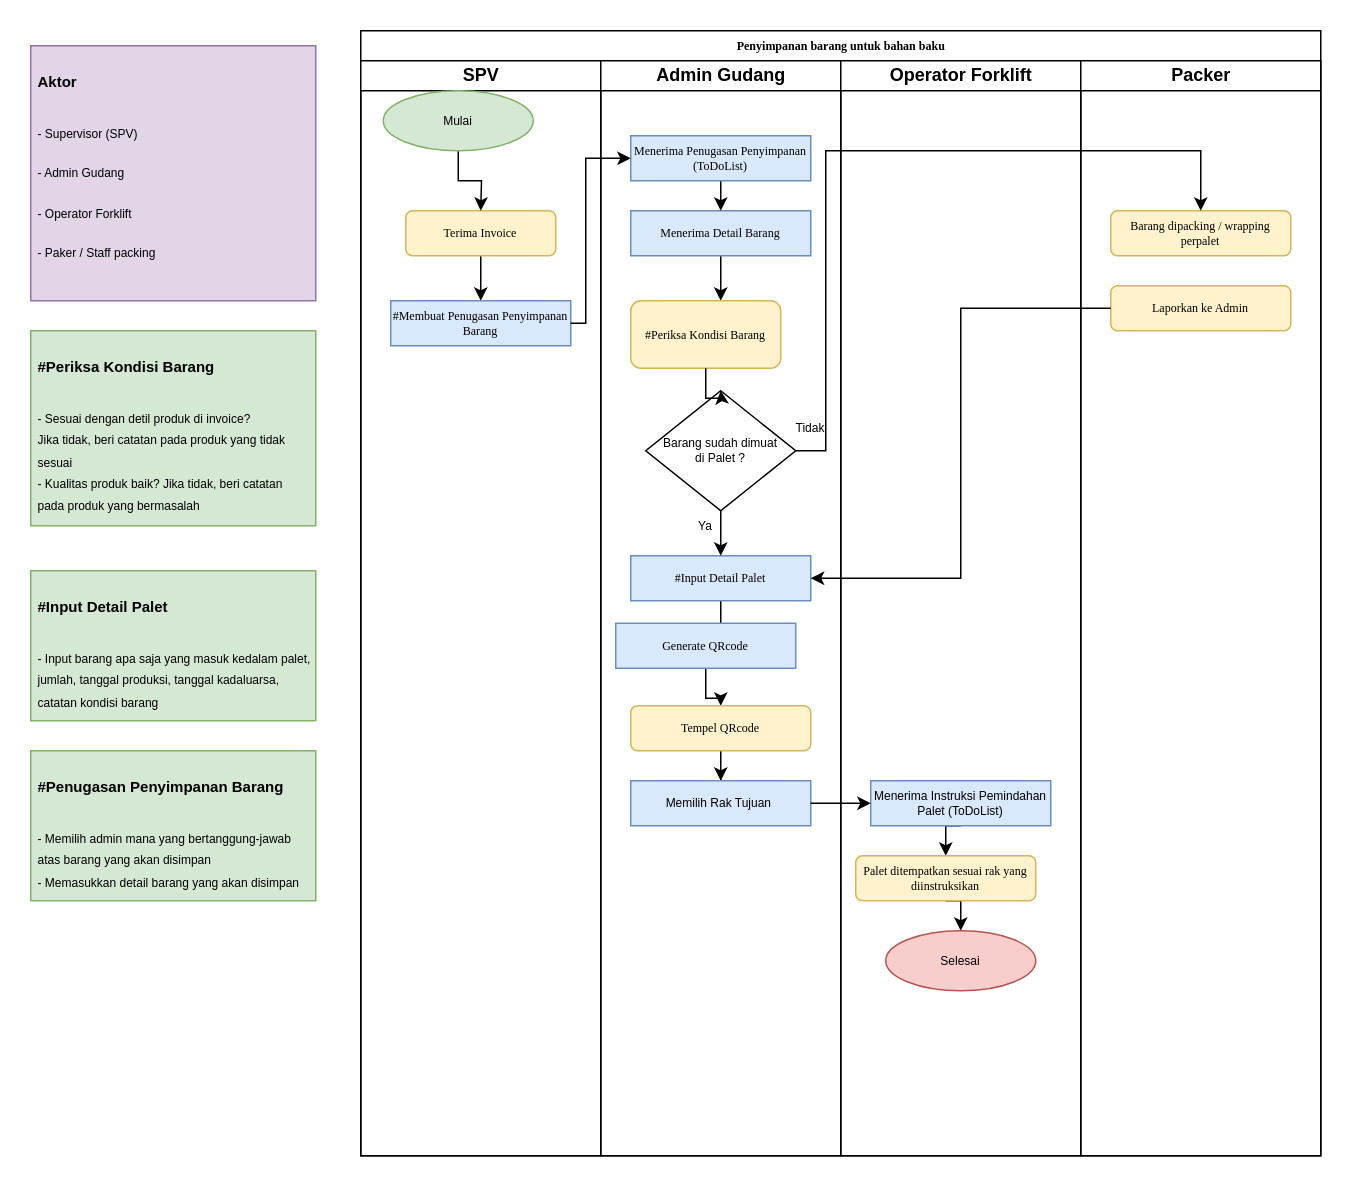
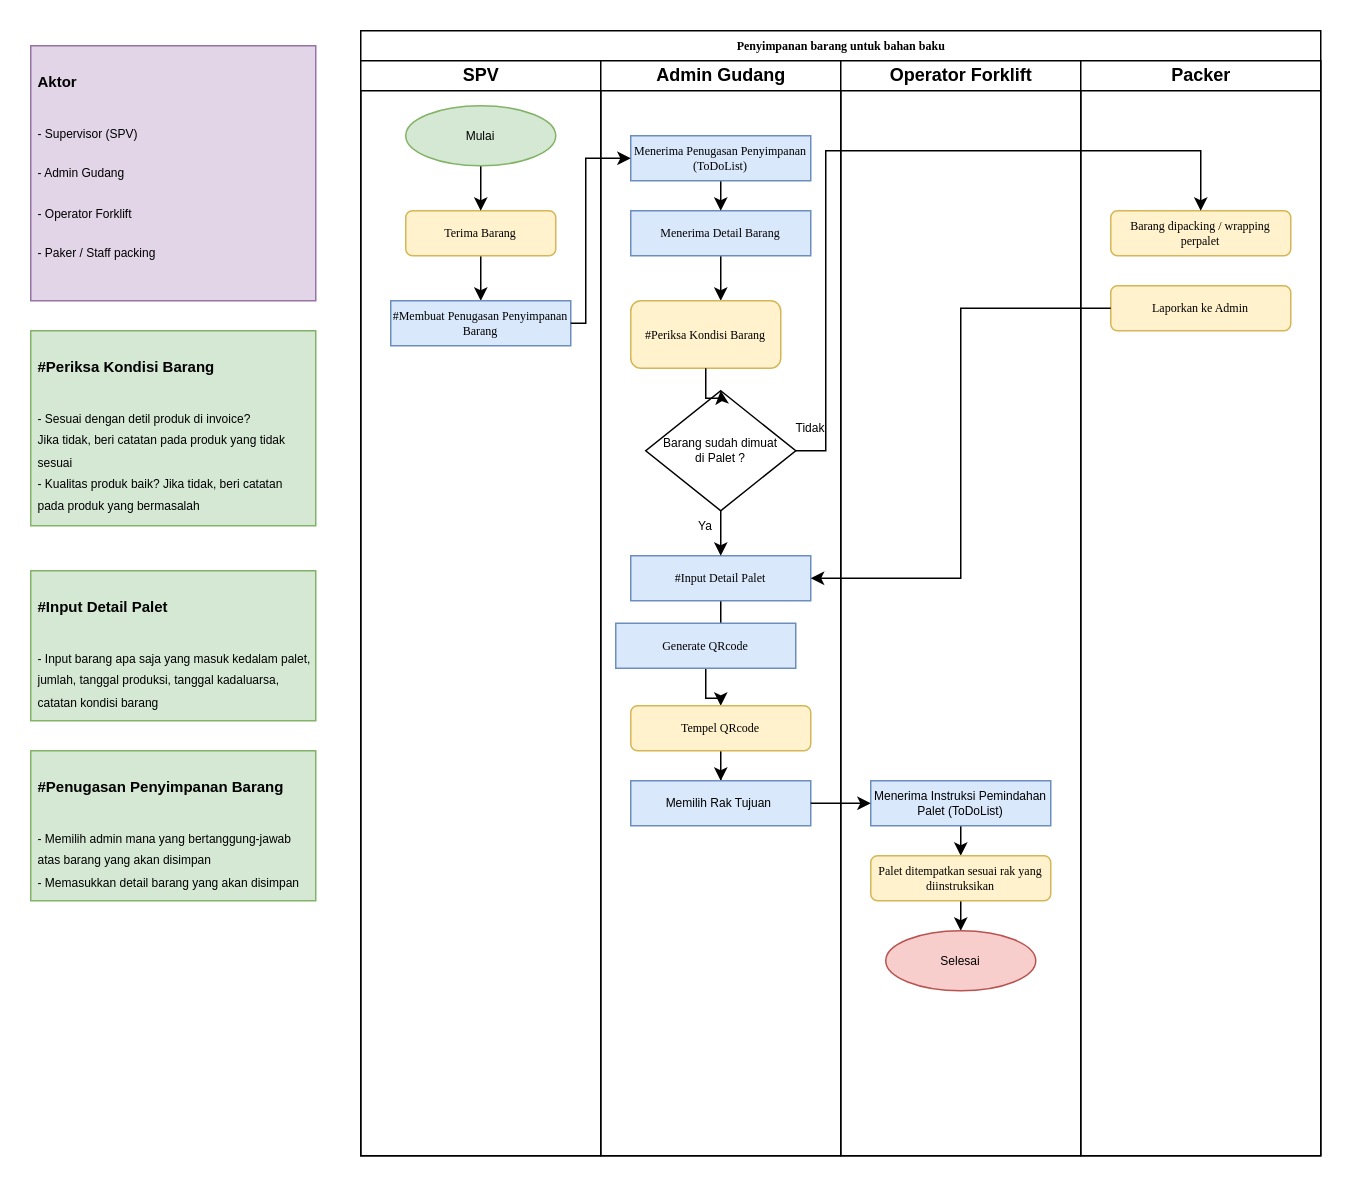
  <mxCell id="0" />
  <mxCell id="1" parent="0" />
  <mxCell id="2" value="Penyimpanan barang untuk bahan baku" style="swimlane;html=1;childLayout=stackLayout;startSize=20;rounded=0;shadow=0;labelBackgroundColor=none;strokeWidth=1;fontFamily=Verdana;fontSize=8;align=center;" parent="1" vertex="1"><mxGeometry x="240" y="20" width="640" height="750" as="geometry" /></mxCell>
  <mxCell id="3" value="SPV" style="swimlane;html=1;startSize=20;" parent="2" vertex="1"><mxGeometry y="20" width="160" height="730" as="geometry" /></mxCell>
  <mxCell id="4" value="" style="edgeStyle=orthogonalEdgeStyle;rounded=0;orthogonalLoop=1;jettySize=auto;html=1;" parent="3" source="5" edge="1"><mxGeometry relative="1" as="geometry"><mxPoint x="80.029" y="160" as="targetPoint" /></mxGeometry></mxCell>
- <mxCell id="5" value="Terima Invoice" style="rounded=1;whiteSpace=wrap;html=1;shadow=0;labelBackgroundColor=none;strokeWidth=1;fontFamily=Verdana;fontSize=8;align=center;fillColor=#fff2cc;strokeColor=#d6b656;" parent="3" vertex="1"><mxGeometry x="30" y="100" width="100" height="30" as="geometry" /></mxCell>
+ <mxCell id="5" value="Terima Barang" style="rounded=1;whiteSpace=wrap;html=1;shadow=0;labelBackgroundColor=none;strokeWidth=1;fontFamily=Verdana;fontSize=8;align=center;fillColor=#fff2cc;strokeColor=#d6b656;" parent="3" vertex="1"><mxGeometry x="30" y="100" width="100" height="30" as="geometry" /></mxCell>
  <mxCell id="6" value="" style="edgeStyle=orthogonalEdgeStyle;rounded=0;orthogonalLoop=1;jettySize=auto;html=1;fontSize=8;" parent="3" source="7" edge="1"><mxGeometry relative="1" as="geometry"><mxPoint x="80" y="100" as="targetPoint" /></mxGeometry></mxCell>
- <mxCell id="7" value="Mulai" style="ellipse;whiteSpace=wrap;html=1;fontSize=8;fillColor=#d5e8d4;strokeColor=#82b366;" parent="3" vertex="1"><mxGeometry x="15" y="20" width="100" height="40" as="geometry" /></mxCell>
+ <mxCell id="7" value="Mulai" style="ellipse;whiteSpace=wrap;html=1;fontSize=8;fillColor=#d5e8d4;strokeColor=#82b366;" parent="3" vertex="1"><mxGeometry x="30" y="30" width="100" height="40" as="geometry" /></mxCell>
  <mxCell id="8" value="&lt;font face=&quot;Verdana&quot;&gt;#Membuat Penugasan Penyimpanan Barang&lt;/font&gt;" style="rounded=0;whiteSpace=wrap;html=1;fontSize=8;fillColor=#dae8fc;strokeColor=#6c8ebf;" parent="3" vertex="1"><mxGeometry x="20" y="160" width="120" height="30" as="geometry" /></mxCell>
  <mxCell id="9" value="Admin Gudang" style="swimlane;html=1;startSize=20;" parent="2" vertex="1"><mxGeometry x="160" y="20" width="160" height="730" as="geometry" /></mxCell>
  <mxCell id="10" value="" style="edgeStyle=orthogonalEdgeStyle;rounded=0;orthogonalLoop=1;jettySize=auto;html=1;exitX=0.5;exitY=1;exitDx=0;exitDy=0;" parent="9" source="14" edge="1"><mxGeometry relative="1" as="geometry"><mxPoint x="80.029" y="135" as="sourcePoint" /><mxPoint x="80" y="160" as="targetPoint" /></mxGeometry></mxCell>
  <mxCell id="11" value="#Periksa Kondisi Barang" style="whiteSpace=wrap;html=1;fontSize=8;fontFamily=Verdana;rounded=1;shadow=0;labelBackgroundColor=none;strokeWidth=1;fillColor=#fff2cc;strokeColor=#d6b656;" parent="9" vertex="1"><mxGeometry x="20" y="160" width="100" height="45" as="geometry" /></mxCell>
  <mxCell id="12" value="Barang sudah dimuat &lt;br&gt;di Palet ?" style="rhombus;whiteSpace=wrap;html=1;fontSize=8;" parent="9" vertex="1"><mxGeometry x="30" y="220" width="100" height="80" as="geometry" /></mxCell>
  <mxCell id="13" value="Ya" style="text;html=1;strokeColor=none;fillColor=none;align=center;verticalAlign=middle;whiteSpace=wrap;rounded=0;fontSize=8;" parent="9" vertex="1"><mxGeometry x="40" y="300" width="60" height="20" as="geometry" /></mxCell>
  <mxCell id="14" value="&lt;span style=&quot;font-family: Verdana;&quot;&gt;Menerima Detail Barang&lt;/span&gt;" style="rounded=0;whiteSpace=wrap;html=1;fontSize=8;fillColor=#dae8fc;strokeColor=#6c8ebf;" parent="9" vertex="1"><mxGeometry x="20" y="100" width="120" height="30" as="geometry" /></mxCell>
  <mxCell id="15" value="" style="edgeStyle=orthogonalEdgeStyle;rounded=0;orthogonalLoop=1;jettySize=auto;html=1;fontSize=8;" parent="9" source="16" target="18" edge="1"><mxGeometry relative="1" as="geometry" /></mxCell>
  <mxCell id="16" value="&lt;font face=&quot;Verdana&quot;&gt;#Input Detail Palet&lt;/font&gt;" style="rounded=0;whiteSpace=wrap;html=1;fontSize=8;fillColor=#dae8fc;strokeColor=#6c8ebf;" parent="9" vertex="1"><mxGeometry x="20" y="330" width="120" height="30" as="geometry" /></mxCell>
  <mxCell id="17" value="" style="edgeStyle=orthogonalEdgeStyle;rounded=0;orthogonalLoop=1;jettySize=auto;html=1;fontSize=8;" parent="9" source="18" target="20" edge="1"><mxGeometry relative="1" as="geometry" /></mxCell>
  <mxCell id="18" value="&lt;font face=&quot;Verdana&quot;&gt;Generate QRcode&lt;/font&gt;" style="rounded=0;whiteSpace=wrap;html=1;fontSize=8;fillColor=#dae8fc;strokeColor=#6c8ebf;" parent="9" vertex="1"><mxGeometry x="10" y="375" width="120" height="30" as="geometry" /></mxCell>
  <mxCell id="19" value="" style="edgeStyle=orthogonalEdgeStyle;rounded=0;orthogonalLoop=1;jettySize=auto;html=1;fontSize=8;" parent="9" source="20" target="21" edge="1"><mxGeometry relative="1" as="geometry" /></mxCell>
  <mxCell id="20" value="Tempel QRcode" style="whiteSpace=wrap;html=1;fontSize=8;fontFamily=Verdana;rounded=1;shadow=0;labelBackgroundColor=none;strokeWidth=1;fillColor=#fff2cc;strokeColor=#d6b656;" parent="9" vertex="1"><mxGeometry x="20" y="430" width="120" height="30" as="geometry" /></mxCell>
  <mxCell id="21" value="&lt;span style=&quot;text-align: left;&quot;&gt;Memilih Rak Tujuan&amp;nbsp;&lt;/span&gt;" style="rounded=0;whiteSpace=wrap;html=1;fontSize=8;fillColor=#dae8fc;strokeColor=#6c8ebf;" parent="9" vertex="1"><mxGeometry x="20" y="480" width="120" height="30" as="geometry" /></mxCell>
  <mxCell id="22" value="Tidak" style="text;html=1;strokeColor=none;fillColor=none;align=center;verticalAlign=middle;whiteSpace=wrap;rounded=0;fontSize=8;" parent="9" vertex="1"><mxGeometry x="130" y="240" width="20" height="10" as="geometry" /></mxCell>
  <mxCell id="23" style="edgeStyle=orthogonalEdgeStyle;rounded=0;orthogonalLoop=1;jettySize=auto;html=1;exitX=0.5;exitY=1;exitDx=0;exitDy=0;entryX=0.5;entryY=0;entryDx=0;entryDy=0;fontSize=10;" edge="1" parent="9" source="24" target="14"><mxGeometry relative="1" as="geometry" /></mxCell>
  <mxCell id="24" value="&lt;span style=&quot;font-family: Verdana;&quot;&gt;Menerima Penugasan Penyimpanan&lt;/span&gt;&lt;br style=&quot;font-family: Verdana;&quot;&gt;&lt;span style=&quot;font-family: Verdana;&quot;&gt;(ToDoList)&lt;/span&gt;" style="rounded=0;whiteSpace=wrap;html=1;fontSize=8;fillColor=#dae8fc;strokeColor=#6c8ebf;" vertex="1" parent="9"><mxGeometry x="20" y="50" width="120" height="30" as="geometry" /></mxCell>
  <mxCell id="25" value="Operator Forklift" style="swimlane;html=1;startSize=20;" parent="2" vertex="1"><mxGeometry x="320" y="20" width="160" height="730" as="geometry" /></mxCell>
  <mxCell id="26" style="edgeStyle=orthogonalEdgeStyle;rounded=0;orthogonalLoop=1;jettySize=auto;html=1;exitX=0.5;exitY=1;exitDx=0;exitDy=0;entryX=0.5;entryY=0;entryDx=0;entryDy=0;fontSize=8;" parent="25" source="27" target="29" edge="1"><mxGeometry relative="1" as="geometry" /></mxCell>
  <mxCell id="27" value="&lt;span style=&quot;text-align: left;&quot;&gt;Menerima Instruksi Pemindahan Palet (ToDoList)&lt;/span&gt;" style="rounded=0;whiteSpace=wrap;html=1;fontSize=8;fillColor=#dae8fc;strokeColor=#6c8ebf;" parent="25" vertex="1"><mxGeometry x="20" y="480" width="120" height="30" as="geometry" /></mxCell>
  <mxCell id="28" style="edgeStyle=orthogonalEdgeStyle;rounded=0;orthogonalLoop=1;jettySize=auto;html=1;exitX=0.5;exitY=1;exitDx=0;exitDy=0;entryX=0.5;entryY=0;entryDx=0;entryDy=0;fontSize=8;" parent="25" source="29" target="30" edge="1"><mxGeometry relative="1" as="geometry" /></mxCell>
- <mxCell id="29" value="Palet ditempatkan sesuai rak yang diinstruksikan" style="whiteSpace=wrap;html=1;fontSize=8;fontFamily=Verdana;rounded=1;shadow=0;labelBackgroundColor=none;strokeWidth=1;fillColor=#fff2cc;strokeColor=#d6b656;" parent="25" vertex="1"><mxGeometry x="10" y="530" width="120" height="30" as="geometry" /></mxCell>
+ <mxCell id="29" value="Palet ditempatkan sesuai rak yang diinstruksikan" style="whiteSpace=wrap;html=1;fontSize=8;fontFamily=Verdana;rounded=1;shadow=0;labelBackgroundColor=none;strokeWidth=1;fillColor=#fff2cc;strokeColor=#d6b656;" parent="25" vertex="1"><mxGeometry x="20" y="530" width="120" height="30" as="geometry" /></mxCell>
  <mxCell id="30" value="Selesai" style="ellipse;whiteSpace=wrap;html=1;fontSize=8;fillColor=#f8cecc;strokeColor=#b85450;" parent="25" vertex="1"><mxGeometry x="30" y="580" width="100" height="40" as="geometry" /></mxCell>
  <mxCell id="31" value="Packer" style="swimlane;html=1;startSize=20;" parent="2" vertex="1"><mxGeometry x="480" y="20" width="160" height="730" as="geometry" /></mxCell>
  <mxCell id="32" style="edgeStyle=orthogonalEdgeStyle;rounded=1;html=1;labelBackgroundColor=none;startArrow=none;startFill=0;startSize=5;endArrow=classicThin;endFill=1;endSize=5;jettySize=auto;orthogonalLoop=1;strokeColor=#000000;strokeWidth=1;fontFamily=Verdana;fontSize=8;fontColor=#000000;" parent="31" edge="1"><mxGeometry relative="1" as="geometry"><mxPoint x="80" y="300" as="sourcePoint" /></mxGeometry></mxCell>
  <mxCell id="33" value="Barang dipacking / wrapping perpalet" style="whiteSpace=wrap;html=1;fontSize=8;fontFamily=Verdana;rounded=1;shadow=0;labelBackgroundColor=none;strokeWidth=1;fillColor=#fff2cc;strokeColor=#d6b656;" parent="31" vertex="1"><mxGeometry x="20" y="100" width="120" height="30" as="geometry" /></mxCell>
  <mxCell id="34" value="Laporkan ke Admin" style="whiteSpace=wrap;html=1;fontSize=8;fontFamily=Verdana;rounded=1;shadow=0;labelBackgroundColor=none;strokeWidth=1;fillColor=#fff2cc;strokeColor=#d6b656;" parent="31" vertex="1"><mxGeometry x="20" y="150" width="120" height="30" as="geometry" /></mxCell>
  <mxCell id="35" value="" style="endArrow=classic;html=1;rounded=0;fontSize=8;exitX=1;exitY=0.5;exitDx=0;exitDy=0;entryX=0;entryY=0.5;entryDx=0;entryDy=0;" parent="2" source="8" target="24" edge="1"><mxGeometry width="50" height="50" relative="1" as="geometry"><mxPoint x="210" y="200" as="sourcePoint" /><mxPoint x="180" y="137.5" as="targetPoint" /><Array as="points"><mxPoint x="150" y="195" /><mxPoint x="150" y="85" /></Array></mxGeometry></mxCell>
  <mxCell id="36" value="" style="edgeStyle=orthogonalEdgeStyle;rounded=0;orthogonalLoop=1;jettySize=auto;html=1;fontSize=8;" parent="2" source="12" edge="1"><mxGeometry relative="1" as="geometry"><mxPoint x="240" y="350" as="targetPoint" /></mxGeometry></mxCell>
  <mxCell id="37" value="" style="endArrow=classic;html=1;rounded=0;fontSize=8;exitX=1;exitY=0.5;exitDx=0;exitDy=0;entryX=0.5;entryY=0;entryDx=0;entryDy=0;" parent="2" source="12" target="33" edge="1"><mxGeometry width="50" height="50" relative="1" as="geometry"><mxPoint x="450" y="230" as="sourcePoint" /><mxPoint x="560" y="80" as="targetPoint" /><Array as="points"><mxPoint x="310" y="280" /><mxPoint x="310" y="80" /><mxPoint x="560" y="80" /></Array></mxGeometry></mxCell>
  <mxCell id="38" style="edgeStyle=orthogonalEdgeStyle;rounded=0;orthogonalLoop=1;jettySize=auto;html=1;exitX=0;exitY=0.5;exitDx=0;exitDy=0;fontSize=8;entryX=1;entryY=0.5;entryDx=0;entryDy=0;" parent="2" source="34" target="16" edge="1"><mxGeometry relative="1" as="geometry"><mxPoint x="340.029" y="345" as="targetPoint" /></mxGeometry></mxCell>
  <mxCell id="39" style="edgeStyle=orthogonalEdgeStyle;rounded=0;orthogonalLoop=1;jettySize=auto;html=1;exitX=1;exitY=0.5;exitDx=0;exitDy=0;entryX=0;entryY=0.5;entryDx=0;entryDy=0;fontSize=8;" parent="2" source="21" target="27" edge="1"><mxGeometry relative="1" as="geometry" /></mxCell>
  <mxCell id="40" value="&lt;h1&gt;&lt;font style=&quot;font-size: 10px;&quot;&gt;#Periksa Kondisi Barang&lt;/font&gt;&lt;/h1&gt;&lt;div&gt;&lt;font style=&quot;font-size: 8px;&quot;&gt;- Sesuai dengan detil produk di invoice?&lt;/font&gt;&lt;/div&gt;&lt;span style=&quot;font-size: 8px;&quot;&gt;Jika tidak, beri catatan pada produk yang tidak sesuai&lt;/span&gt;&lt;div&gt;&lt;font style=&quot;font-size: 8px;&quot;&gt;- Kualitas produk baik? Jika tidak, beri catatan pada produk yang bermasalah&lt;/font&gt;&lt;/div&gt;" style="text;html=1;strokeColor=#82b366;fillColor=#d5e8d4;spacing=5;spacingTop=-20;whiteSpace=wrap;overflow=hidden;rounded=0;" parent="1" vertex="1"><mxGeometry x="20" y="220" width="190" height="130" as="geometry" /></mxCell>
  <mxCell id="41" value="" style="edgeStyle=orthogonalEdgeStyle;rounded=0;orthogonalLoop=1;jettySize=auto;html=1;fontSize=8;" parent="1" source="11" edge="1"><mxGeometry relative="1" as="geometry"><mxPoint x="480" y="260" as="targetPoint" /></mxGeometry></mxCell>
  <mxCell id="42" value="&lt;h1&gt;&lt;font style=&quot;font-size: 10px;&quot;&gt;#Input Detail Palet&lt;/font&gt;&lt;/h1&gt;&lt;div&gt;&lt;font style=&quot;font-size: 8px;&quot;&gt;- Input barang apa saja yang masuk kedalam palet, jumlah, tanggal produksi, tanggal kadaluarsa, catatan kondisi barang&lt;br&gt;&lt;/font&gt;&lt;/div&gt;" style="text;html=1;strokeColor=#82b366;fillColor=#d5e8d4;spacing=5;spacingTop=-20;whiteSpace=wrap;overflow=hidden;rounded=0;" parent="1" vertex="1"><mxGeometry x="20" y="380" width="190" height="100" as="geometry" /></mxCell>
  <mxCell id="43" value="&lt;h1&gt;&lt;font style=&quot;font-size: 10px;&quot;&gt;Aktor&lt;/font&gt;&lt;/h1&gt;&lt;p&gt;&lt;font style=&quot;font-size: 8px;&quot;&gt;- Supervisor (SPV)&lt;/font&gt;&lt;/p&gt;&lt;p&gt;&lt;font style=&quot;font-size: 8px;&quot;&gt;- Admin Gudang&lt;/font&gt;&lt;/p&gt;&lt;p&gt;&lt;font style=&quot;font-size: 8px;&quot;&gt;- Operator Forklift&lt;/font&gt;&lt;/p&gt;&lt;p&gt;&lt;font style=&quot;font-size: 8px;&quot;&gt;- Paker / Staff packing&lt;/font&gt;&lt;/p&gt;" style="text;html=1;strokeColor=#9673a6;fillColor=#e1d5e7;spacing=5;spacingTop=-20;whiteSpace=wrap;overflow=hidden;rounded=0;" vertex="1" parent="1"><mxGeometry x="20" y="30" width="190" height="170" as="geometry" /></mxCell>
  <mxCell id="44" value="&lt;h1&gt;&lt;font style=&quot;font-size: 10px;&quot;&gt;#Penugasan Penyimpanan Barang&lt;/font&gt;&lt;/h1&gt;&lt;div&gt;&lt;font style=&quot;font-size: 8px;&quot;&gt;- Memilih admin mana yang bertanggung-jawab atas barang yang akan disimpan&lt;br&gt;&lt;/font&gt;&lt;/div&gt;&lt;div&gt;&lt;font style=&quot;font-size: 8px;&quot;&gt;- Memasukkan detail barang yang akan disimpan&lt;/font&gt;&lt;/div&gt;" style="text;html=1;strokeColor=#82b366;fillColor=#d5e8d4;spacing=5;spacingTop=-20;whiteSpace=wrap;overflow=hidden;rounded=0;" vertex="1" parent="1"><mxGeometry x="20" y="500" width="190" height="100" as="geometry" /></mxCell>
